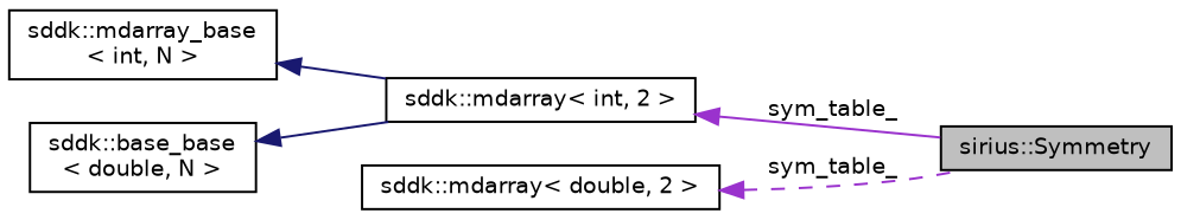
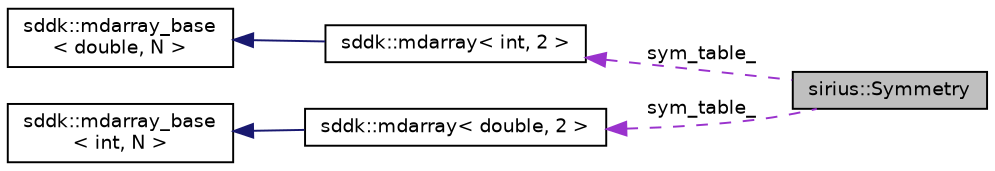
  digraph {
    rankdir=LR
    node [color=black fillcolor=white fontname=Helvetica fontsize=10 shape=record style=filled]
    edge [color=darkorchid3 dir=back fontname=Helvetica fontsize=10 labelfontname=Helvetica labelfontsize=10 style=dashed]
    n1 [fillcolor=grey75 fontcolor=black height=0.2 label="sirius::Symmetry" width=0.4]
    n2 [height=0.2 label="sddk::mdarray\< int, 2 \>" width=0.4]
    n3 [height=0.2 label="sddk::mdarray_base\l\< int, N \>" width=0.4]
    n4 [height=0.2 label="sddk::mdarray\< double, 2 \>" width=0.4]
-   n5 [height=0.2 label="sddk::base_base\l\< double, N \>" width=0.4]
-   n2 -> n1 [label=" sym_table_" style=solid]
-   n3 -> n2 [color=midnightblue style=solid]
+   n5 [height=0.2 label="sddk::mdarray_base\l\< double, N \>" width=0.4]
+   n2 -> n1 [label=" sym_table_"]
+   n3 -> n4 [color=midnightblue style=solid]
    n4 -> n1 [label=" sym_table_"]
    n5 -> n2 [color=midnightblue style=solid]
  }
